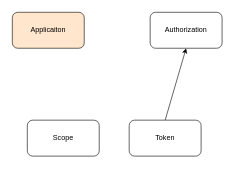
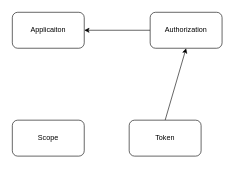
  <mxCell id="0" />
  <mxCell id="1" parent="0" />
- <mxCell id="2" value="Applicaiton" style="rounded=1;whiteSpace=wrap;html=1;fillColor=#ffe6cc;" vertex="1" parent="1"><mxGeometry x="20" y="20" width="120" height="60" as="geometry" /></mxCell>
+ <mxCell id="2" value="Applicaiton" style="rounded=1;whiteSpace=wrap;html=1;" vertex="1" parent="1"><mxGeometry x="20" y="20" width="120" height="60" as="geometry" /></mxCell>
+ <mxCell id="3" style="edgeStyle=none;html=1;exitX=0;exitY=0.5;exitDx=0;exitDy=0;entryX=1;entryY=0.5;entryDx=0;entryDy=0;" edge="1" parent="1" source="4" target="2"><mxGeometry relative="1" as="geometry" /></mxCell>
  <mxCell id="4" value="Authorization" style="rounded=1;whiteSpace=wrap;html=1;" vertex="1" parent="1"><mxGeometry x="250" y="20" width="120" height="60" as="geometry" /></mxCell>
  <mxCell id="5" style="edgeStyle=none;html=1;exitX=0.5;exitY=0;exitDx=0;exitDy=0;entryX=0.5;entryY=1;entryDx=0;entryDy=0;" edge="1" parent="1" source="6" target="4"><mxGeometry relative="1" as="geometry" /></mxCell>
  <mxCell id="6" value="Token" style="rounded=1;whiteSpace=wrap;html=1;" vertex="1" parent="1"><mxGeometry x="215" y="200" width="120" height="60" as="geometry" /></mxCell>
- <mxCell id="7" value="Scope" style="rounded=1;whiteSpace=wrap;html=1;" vertex="1" parent="1"><mxGeometry x="45" y="200" width="120" height="60" as="geometry" /></mxCell>
+ <mxCell id="7" value="Scope" style="rounded=1;whiteSpace=wrap;html=1;" vertex="1" parent="1"><mxGeometry x="20" y="200" width="120" height="60" as="geometry" /></mxCell>
